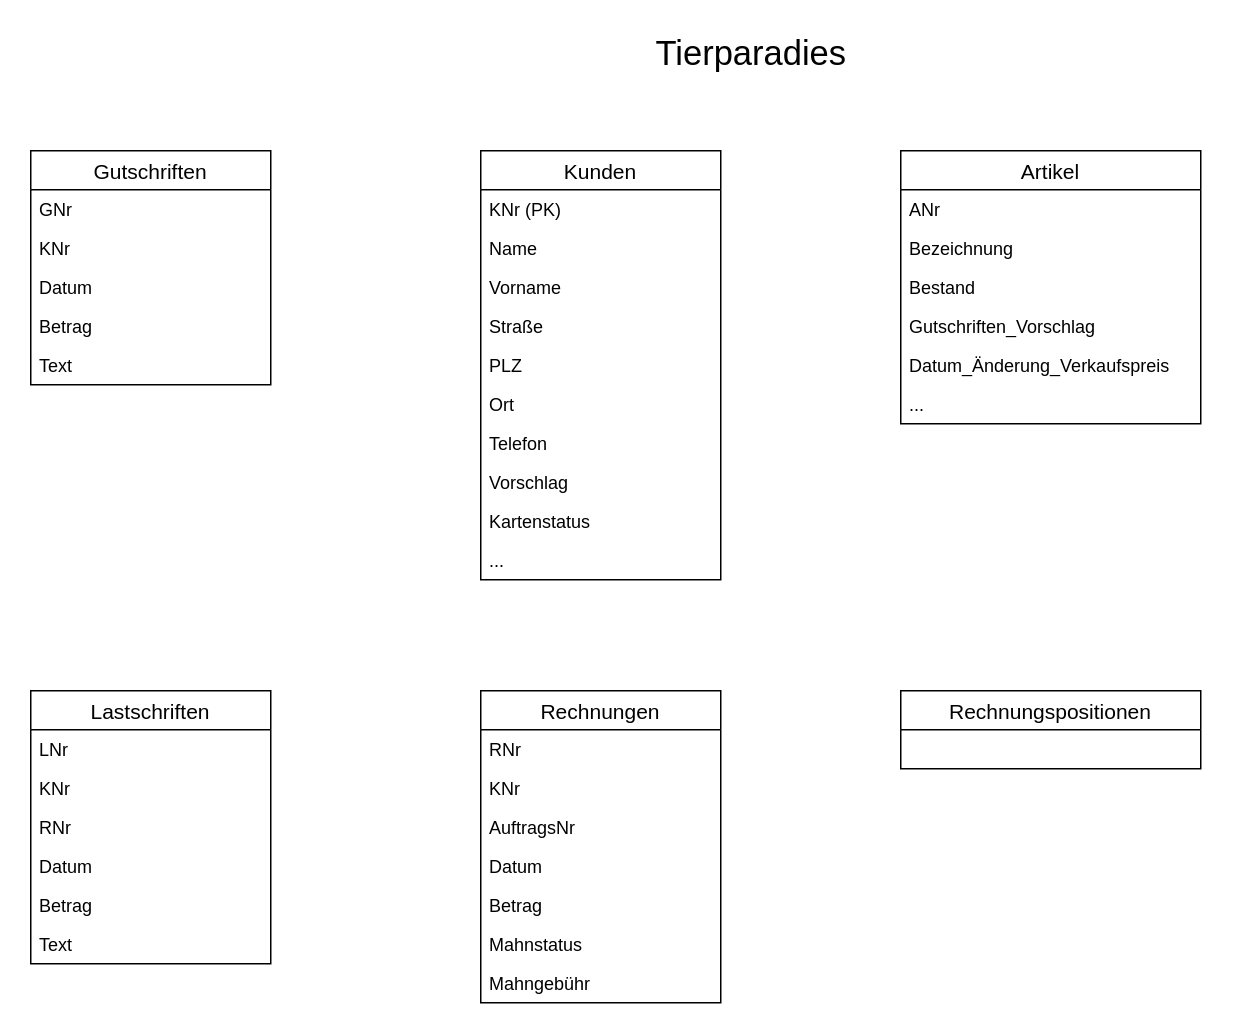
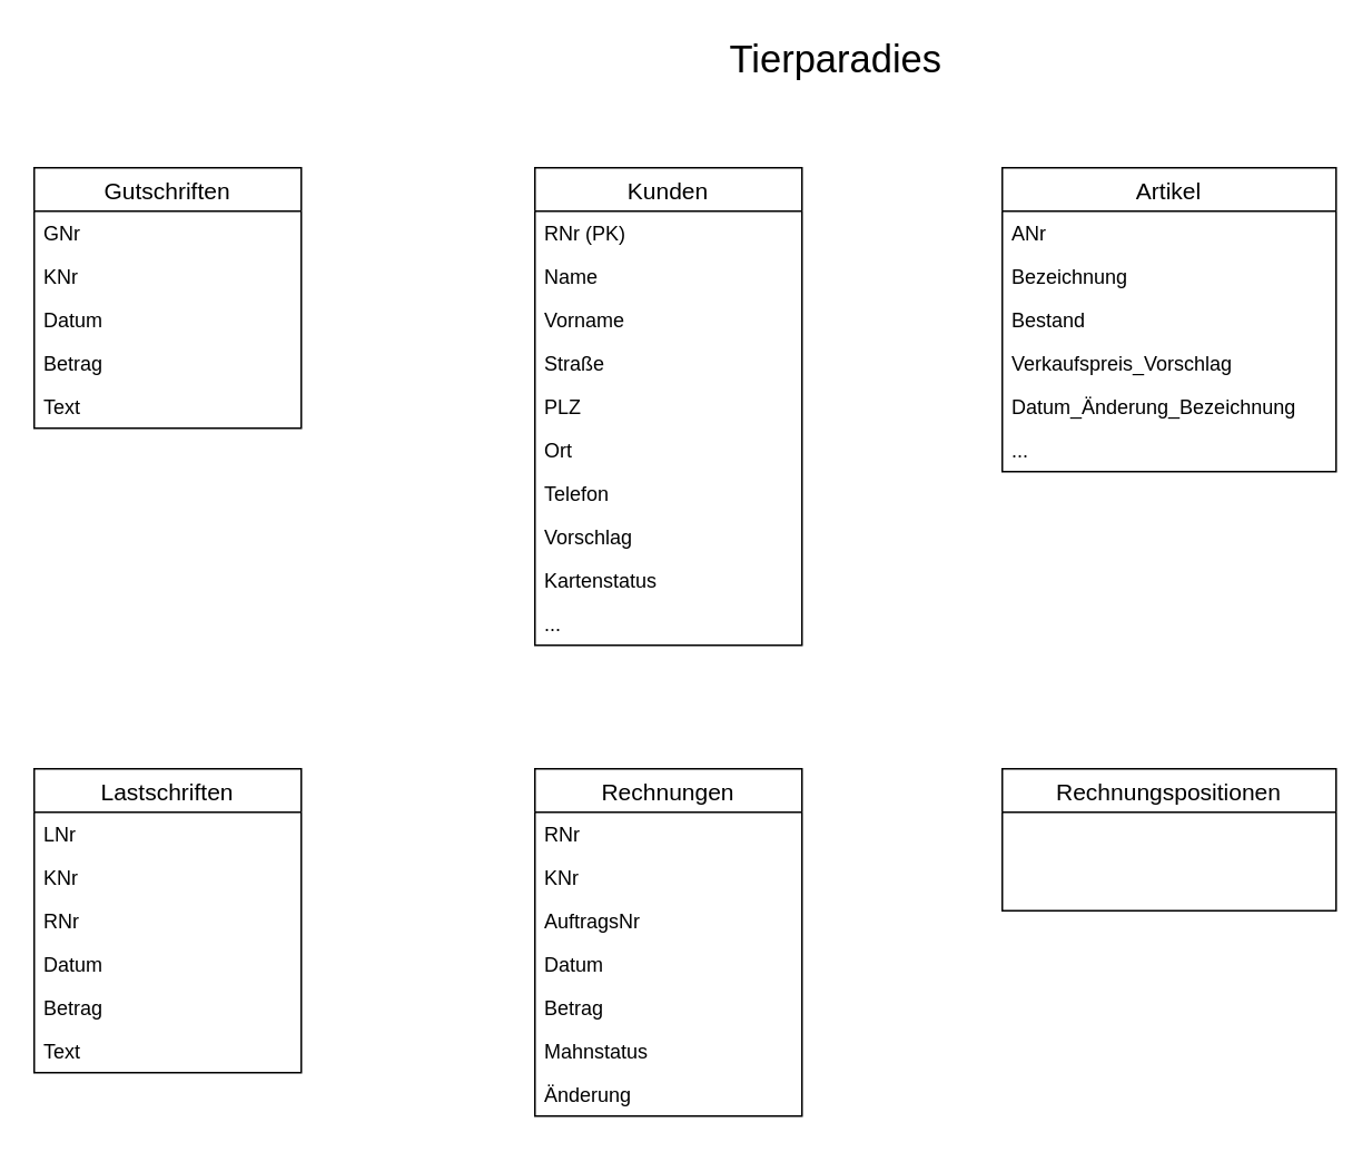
  <mxCell id="0" />
  <mxCell id="1" parent="0" />
  <mxCell id="2" value="Tierparadies" style="text;html=1;align=center;verticalAlign=middle;resizable=0;points=[];autosize=1;fontSize=23;" vertex="1" parent="1"><mxGeometry x="430" y="20" width="140" height="30" as="geometry" /></mxCell>
  <mxCell id="3" value="Kunden" style="swimlane;fontStyle=0;childLayout=stackLayout;horizontal=1;startSize=26;horizontalStack=0;resizeParent=1;resizeParentMax=0;resizeLast=0;collapsible=1;marginBottom=0;align=center;fontSize=14;" vertex="1" parent="1"><mxGeometry x="320" y="100" width="160" height="286" as="geometry" /></mxCell>
- <mxCell id="4" value="KNr (PK)" style="text;strokeColor=none;fillColor=none;spacingLeft=4;spacingRight=4;overflow=hidden;rotatable=0;points=[[0,0.5],[1,0.5]];portConstraint=eastwest;fontSize=12;" vertex="1" parent="3"><mxGeometry y="26" width="160" height="26" as="geometry" /></mxCell>
+ <mxCell id="4" value="RNr (PK)" style="text;strokeColor=none;fillColor=none;spacingLeft=4;spacingRight=4;overflow=hidden;rotatable=0;points=[[0,0.5],[1,0.5]];portConstraint=eastwest;fontSize=12;" vertex="1" parent="3"><mxGeometry y="26" width="160" height="26" as="geometry" /></mxCell>
  <mxCell id="5" value="Name" style="text;strokeColor=none;fillColor=none;spacingLeft=4;spacingRight=4;overflow=hidden;rotatable=0;points=[[0,0.5],[1,0.5]];portConstraint=eastwest;fontSize=12;" vertex="1" parent="3"><mxGeometry y="52" width="160" height="26" as="geometry" /></mxCell>
  <mxCell id="6" value="Vorname" style="text;strokeColor=none;fillColor=none;spacingLeft=4;spacingRight=4;overflow=hidden;rotatable=0;points=[[0,0.5],[1,0.5]];portConstraint=eastwest;fontSize=12;" vertex="1" parent="3"><mxGeometry y="78" width="160" height="26" as="geometry" /></mxCell>
  <mxCell id="7" value="Straße" style="text;strokeColor=none;fillColor=none;spacingLeft=4;spacingRight=4;overflow=hidden;rotatable=0;points=[[0,0.5],[1,0.5]];portConstraint=eastwest;fontSize=12;" vertex="1" parent="3"><mxGeometry y="104" width="160" height="26" as="geometry" /></mxCell>
  <mxCell id="8" value="PLZ" style="text;strokeColor=none;fillColor=none;spacingLeft=4;spacingRight=4;overflow=hidden;rotatable=0;points=[[0,0.5],[1,0.5]];portConstraint=eastwest;fontSize=12;" vertex="1" parent="3"><mxGeometry y="130" width="160" height="26" as="geometry" /></mxCell>
  <mxCell id="9" value="Ort" style="text;strokeColor=none;fillColor=none;spacingLeft=4;spacingRight=4;overflow=hidden;rotatable=0;points=[[0,0.5],[1,0.5]];portConstraint=eastwest;fontSize=12;" vertex="1" parent="3"><mxGeometry y="156" width="160" height="26" as="geometry" /></mxCell>
  <mxCell id="10" value="Telefon" style="text;strokeColor=none;fillColor=none;spacingLeft=4;spacingRight=4;overflow=hidden;rotatable=0;points=[[0,0.5],[1,0.5]];portConstraint=eastwest;fontSize=12;" vertex="1" parent="3"><mxGeometry y="182" width="160" height="26" as="geometry" /></mxCell>
  <mxCell id="11" value="Vorschlag" style="text;strokeColor=none;fillColor=none;spacingLeft=4;spacingRight=4;overflow=hidden;rotatable=0;points=[[0,0.5],[1,0.5]];portConstraint=eastwest;fontSize=12;" vertex="1" parent="3"><mxGeometry y="208" width="160" height="26" as="geometry" /></mxCell>
  <mxCell id="12" value="Kartenstatus" style="text;strokeColor=none;fillColor=none;spacingLeft=4;spacingRight=4;overflow=hidden;rotatable=0;points=[[0,0.5],[1,0.5]];portConstraint=eastwest;fontSize=12;" vertex="1" parent="3"><mxGeometry y="234" width="160" height="26" as="geometry" /></mxCell>
  <mxCell id="13" value="..." style="text;strokeColor=none;fillColor=none;spacingLeft=4;spacingRight=4;overflow=hidden;rotatable=0;points=[[0,0.5],[1,0.5]];portConstraint=eastwest;fontSize=12;" vertex="1" parent="3"><mxGeometry y="260" width="160" height="26" as="geometry" /></mxCell>
  <mxCell id="14" value="Gutschriften" style="swimlane;fontStyle=0;childLayout=stackLayout;horizontal=1;startSize=26;horizontalStack=0;resizeParent=1;resizeParentMax=0;resizeLast=0;collapsible=1;marginBottom=0;align=center;fontSize=14;" vertex="1" parent="1"><mxGeometry x="20" y="100" width="160" height="156" as="geometry" /></mxCell>
  <mxCell id="15" value="GNr" style="text;strokeColor=none;fillColor=none;spacingLeft=4;spacingRight=4;overflow=hidden;rotatable=0;points=[[0,0.5],[1,0.5]];portConstraint=eastwest;fontSize=12;" vertex="1" parent="14"><mxGeometry y="26" width="160" height="26" as="geometry" /></mxCell>
  <mxCell id="16" value="KNr" style="text;strokeColor=none;fillColor=none;spacingLeft=4;spacingRight=4;overflow=hidden;rotatable=0;points=[[0,0.5],[1,0.5]];portConstraint=eastwest;fontSize=12;" vertex="1" parent="14"><mxGeometry y="52" width="160" height="26" as="geometry" /></mxCell>
  <mxCell id="17" value="Datum" style="text;strokeColor=none;fillColor=none;spacingLeft=4;spacingRight=4;overflow=hidden;rotatable=0;points=[[0,0.5],[1,0.5]];portConstraint=eastwest;fontSize=12;" vertex="1" parent="14"><mxGeometry y="78" width="160" height="26" as="geometry" /></mxCell>
  <mxCell id="18" value="Betrag" style="text;strokeColor=none;fillColor=none;spacingLeft=4;spacingRight=4;overflow=hidden;rotatable=0;points=[[0,0.5],[1,0.5]];portConstraint=eastwest;fontSize=12;" vertex="1" parent="14"><mxGeometry y="104" width="160" height="26" as="geometry" /></mxCell>
  <mxCell id="19" value="Text" style="text;strokeColor=none;fillColor=none;spacingLeft=4;spacingRight=4;overflow=hidden;rotatable=0;points=[[0,0.5],[1,0.5]];portConstraint=eastwest;fontSize=12;" vertex="1" parent="14"><mxGeometry y="130" width="160" height="26" as="geometry" /></mxCell>
  <mxCell id="20" value="Artikel" style="swimlane;fontStyle=0;childLayout=stackLayout;horizontal=1;startSize=26;horizontalStack=0;resizeParent=1;resizeParentMax=0;resizeLast=0;collapsible=1;marginBottom=0;align=center;fontSize=14;" vertex="1" parent="1"><mxGeometry x="600" y="100" width="200" height="182" as="geometry" /></mxCell>
  <mxCell id="21" value="ANr" style="text;strokeColor=none;fillColor=none;spacingLeft=4;spacingRight=4;overflow=hidden;rotatable=0;points=[[0,0.5],[1,0.5]];portConstraint=eastwest;fontSize=12;" vertex="1" parent="20"><mxGeometry y="26" width="200" height="26" as="geometry" /></mxCell>
  <mxCell id="22" value="Bezeichnung" style="text;strokeColor=none;fillColor=none;spacingLeft=4;spacingRight=4;overflow=hidden;rotatable=0;points=[[0,0.5],[1,0.5]];portConstraint=eastwest;fontSize=12;" vertex="1" parent="20"><mxGeometry y="52" width="200" height="26" as="geometry" /></mxCell>
  <mxCell id="23" value="Bestand" style="text;strokeColor=none;fillColor=none;spacingLeft=4;spacingRight=4;overflow=hidden;rotatable=0;points=[[0,0.5],[1,0.5]];portConstraint=eastwest;fontSize=12;" vertex="1" parent="20"><mxGeometry y="78" width="200" height="26" as="geometry" /></mxCell>
- <mxCell id="24" value="Gutschriften_Vorschlag" style="text;strokeColor=none;fillColor=none;spacingLeft=4;spacingRight=4;overflow=hidden;rotatable=0;points=[[0,0.5],[1,0.5]];portConstraint=eastwest;fontSize=12;" vertex="1" parent="20"><mxGeometry y="104" width="200" height="26" as="geometry" /></mxCell>
- <mxCell id="25" value="Datum_Änderung_Verkaufspreis" style="text;strokeColor=none;fillColor=none;spacingLeft=4;spacingRight=4;overflow=hidden;rotatable=0;points=[[0,0.5],[1,0.5]];portConstraint=eastwest;fontSize=12;" vertex="1" parent="20"><mxGeometry y="130" width="200" height="26" as="geometry" /></mxCell>
+ <mxCell id="24" value="Verkaufspreis_Vorschlag" style="text;strokeColor=none;fillColor=none;spacingLeft=4;spacingRight=4;overflow=hidden;rotatable=0;points=[[0,0.5],[1,0.5]];portConstraint=eastwest;fontSize=12;" vertex="1" parent="20"><mxGeometry y="104" width="200" height="26" as="geometry" /></mxCell>
+ <mxCell id="25" value="Datum_Änderung_Bezeichnung" style="text;strokeColor=none;fillColor=none;spacingLeft=4;spacingRight=4;overflow=hidden;rotatable=0;points=[[0,0.5],[1,0.5]];portConstraint=eastwest;fontSize=12;" vertex="1" parent="20"><mxGeometry y="130" width="200" height="26" as="geometry" /></mxCell>
  <mxCell id="26" value="..." style="text;strokeColor=none;fillColor=none;spacingLeft=4;spacingRight=4;overflow=hidden;rotatable=0;points=[[0,0.5],[1,0.5]];portConstraint=eastwest;fontSize=12;" vertex="1" parent="20"><mxGeometry y="156" width="200" height="26" as="geometry" /></mxCell>
  <mxCell id="27" value="Lastschriften" style="swimlane;fontStyle=0;childLayout=stackLayout;horizontal=1;startSize=26;horizontalStack=0;resizeParent=1;resizeParentMax=0;resizeLast=0;collapsible=1;marginBottom=0;align=center;fontSize=14;" vertex="1" parent="1"><mxGeometry x="20" y="460" width="160" height="182" as="geometry" /></mxCell>
  <mxCell id="28" value="LNr" style="text;strokeColor=none;fillColor=none;spacingLeft=4;spacingRight=4;overflow=hidden;rotatable=0;points=[[0,0.5],[1,0.5]];portConstraint=eastwest;fontSize=12;" vertex="1" parent="27"><mxGeometry y="26" width="160" height="26" as="geometry" /></mxCell>
  <mxCell id="29" value="KNr" style="text;strokeColor=none;fillColor=none;spacingLeft=4;spacingRight=4;overflow=hidden;rotatable=0;points=[[0,0.5],[1,0.5]];portConstraint=eastwest;fontSize=12;" vertex="1" parent="27"><mxGeometry y="52" width="160" height="26" as="geometry" /></mxCell>
  <mxCell id="30" value="RNr" style="text;strokeColor=none;fillColor=none;spacingLeft=4;spacingRight=4;overflow=hidden;rotatable=0;points=[[0,0.5],[1,0.5]];portConstraint=eastwest;fontSize=12;" vertex="1" parent="27"><mxGeometry y="78" width="160" height="26" as="geometry" /></mxCell>
  <mxCell id="31" value="Datum" style="text;strokeColor=none;fillColor=none;spacingLeft=4;spacingRight=4;overflow=hidden;rotatable=0;points=[[0,0.5],[1,0.5]];portConstraint=eastwest;fontSize=12;" vertex="1" parent="27"><mxGeometry y="104" width="160" height="26" as="geometry" /></mxCell>
  <mxCell id="32" value="Betrag" style="text;strokeColor=none;fillColor=none;spacingLeft=4;spacingRight=4;overflow=hidden;rotatable=0;points=[[0,0.5],[1,0.5]];portConstraint=eastwest;fontSize=12;" vertex="1" parent="27"><mxGeometry y="130" width="160" height="26" as="geometry" /></mxCell>
  <mxCell id="33" value="Text" style="text;strokeColor=none;fillColor=none;spacingLeft=4;spacingRight=4;overflow=hidden;rotatable=0;points=[[0,0.5],[1,0.5]];portConstraint=eastwest;fontSize=12;" vertex="1" parent="27"><mxGeometry y="156" width="160" height="26" as="geometry" /></mxCell>
  <mxCell id="34" value="Rechnungen" style="swimlane;fontStyle=0;childLayout=stackLayout;horizontal=1;startSize=26;horizontalStack=0;resizeParent=1;resizeParentMax=0;resizeLast=0;collapsible=1;marginBottom=0;align=center;fontSize=14;" vertex="1" parent="1"><mxGeometry x="320" y="460" width="160" height="208" as="geometry" /></mxCell>
  <mxCell id="35" value="RNr" style="text;strokeColor=none;fillColor=none;spacingLeft=4;spacingRight=4;overflow=hidden;rotatable=0;points=[[0,0.5],[1,0.5]];portConstraint=eastwest;fontSize=12;" vertex="1" parent="34"><mxGeometry y="26" width="160" height="26" as="geometry" /></mxCell>
  <mxCell id="36" value="KNr" style="text;strokeColor=none;fillColor=none;spacingLeft=4;spacingRight=4;overflow=hidden;rotatable=0;points=[[0,0.5],[1,0.5]];portConstraint=eastwest;fontSize=12;" vertex="1" parent="34"><mxGeometry y="52" width="160" height="26" as="geometry" /></mxCell>
  <mxCell id="37" value="AuftragsNr" style="text;strokeColor=none;fillColor=none;spacingLeft=4;spacingRight=4;overflow=hidden;rotatable=0;points=[[0,0.5],[1,0.5]];portConstraint=eastwest;fontSize=12;" vertex="1" parent="34"><mxGeometry y="78" width="160" height="26" as="geometry" /></mxCell>
  <mxCell id="38" value="Datum" style="text;strokeColor=none;fillColor=none;spacingLeft=4;spacingRight=4;overflow=hidden;rotatable=0;points=[[0,0.5],[1,0.5]];portConstraint=eastwest;fontSize=12;" vertex="1" parent="34"><mxGeometry y="104" width="160" height="26" as="geometry" /></mxCell>
  <mxCell id="39" value="Betrag" style="text;strokeColor=none;fillColor=none;spacingLeft=4;spacingRight=4;overflow=hidden;rotatable=0;points=[[0,0.5],[1,0.5]];portConstraint=eastwest;fontSize=12;" vertex="1" parent="34"><mxGeometry y="130" width="160" height="26" as="geometry" /></mxCell>
  <mxCell id="40" value="Mahnstatus" style="text;strokeColor=none;fillColor=none;spacingLeft=4;spacingRight=4;overflow=hidden;rotatable=0;points=[[0,0.5],[1,0.5]];portConstraint=eastwest;fontSize=12;" vertex="1" parent="34"><mxGeometry y="156" width="160" height="26" as="geometry" /></mxCell>
- <mxCell id="41" value="Mahngebühr" style="text;strokeColor=none;fillColor=none;spacingLeft=4;spacingRight=4;overflow=hidden;rotatable=0;points=[[0,0.5],[1,0.5]];portConstraint=eastwest;fontSize=12;" vertex="1" parent="34"><mxGeometry y="182" width="160" height="26" as="geometry" /></mxCell>
- <mxCell id="42" value="Rechnungspositionen" style="swimlane;fontStyle=0;childLayout=stackLayout;horizontal=1;startSize=26;horizontalStack=0;resizeParent=1;resizeParentMax=0;resizeLast=0;collapsible=1;marginBottom=0;align=center;fontSize=14;" vertex="1" parent="1"><mxGeometry x="600" y="460" width="200" height="52" as="geometry" /></mxCell>
+ <mxCell id="41" value="Änderung" style="text;strokeColor=none;fillColor=none;spacingLeft=4;spacingRight=4;overflow=hidden;rotatable=0;points=[[0,0.5],[1,0.5]];portConstraint=eastwest;fontSize=12;" vertex="1" parent="34"><mxGeometry y="182" width="160" height="26" as="geometry" /></mxCell>
+ <mxCell id="42" value="Rechnungspositionen" style="swimlane;fontStyle=0;childLayout=stackLayout;horizontal=1;startSize=26;horizontalStack=0;resizeParent=1;resizeParentMax=0;resizeLast=0;collapsible=1;marginBottom=0;align=center;fontSize=14;" vertex="1" parent="1"><mxGeometry x="600" y="460" width="200" height="85" as="geometry" /></mxCell>
